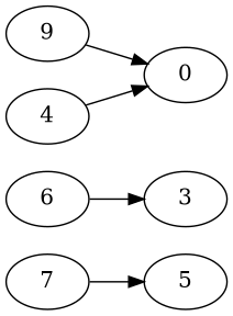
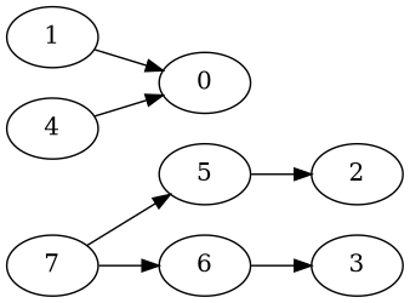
  digraph {
    rankdir=LR
    5
+   2
    7
    6
-   1 [label=9]
+   1
    0
    3
    4
+   5 -> 2
    7 -> 5
+   7 -> 6
    6 -> 3
    1 -> 0
    4 -> 0
  }
